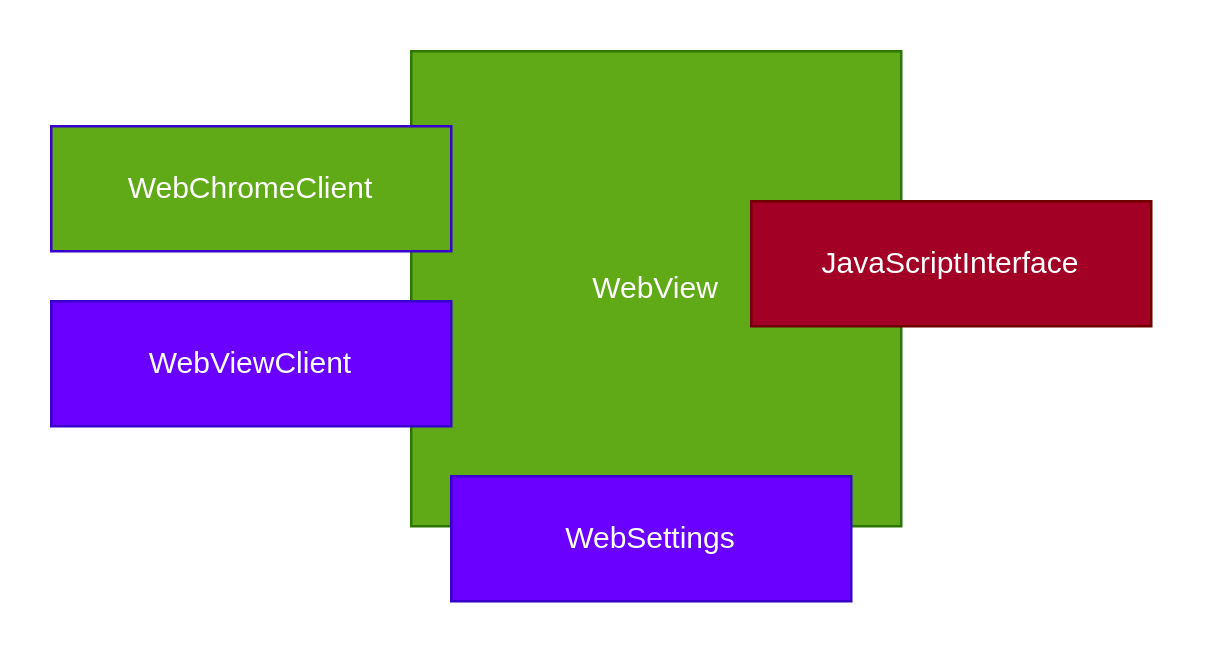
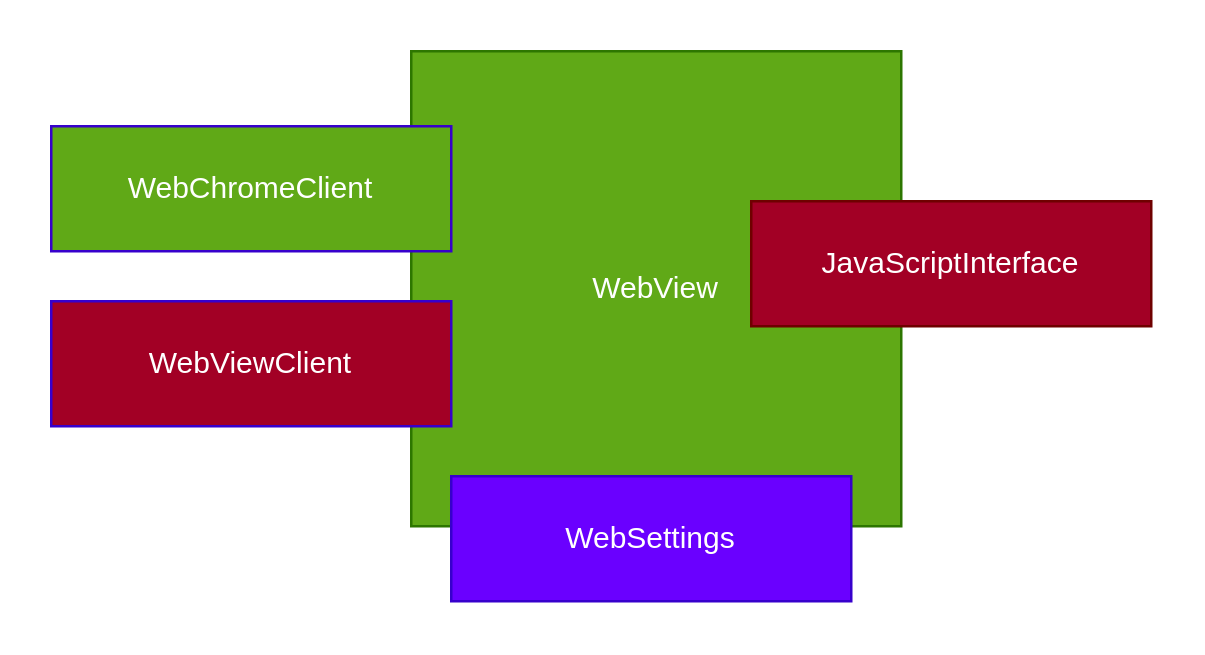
  <mxCell id="0" />
  <mxCell id="1" parent="0" />
  <mxCell id="2" value="WebView" style="whiteSpace=wrap;html=1;fillColor=#60a917;strokeColor=#2D7600;fontColor=#ffffff;" vertex="1" parent="1"><mxGeometry x="164" y="20" width="196" height="190" as="geometry" /></mxCell>
  <mxCell id="3" value="WebChromeClient" style="whiteSpace=wrap;html=1;fillColor=#60a917;strokeColor=#3700CC;fontColor=#ffffff;" vertex="1" parent="1"><mxGeometry x="20" y="50" width="160" height="50" as="geometry" /></mxCell>
- <mxCell id="4" value="WebViewClient" style="whiteSpace=wrap;html=1;fillColor=#6a00ff;strokeColor=#3700CC;fontColor=#ffffff;" vertex="1" parent="1"><mxGeometry x="20" y="120" width="160" height="50" as="geometry" /></mxCell>
+ <mxCell id="4" value="WebViewClient" style="whiteSpace=wrap;html=1;fillColor=#a20025;strokeColor=#3700CC;fontColor=#ffffff;" vertex="1" parent="1"><mxGeometry x="20" y="120" width="160" height="50" as="geometry" /></mxCell>
  <mxCell id="5" value="WebSettings" style="whiteSpace=wrap;html=1;fillColor=#6a00ff;strokeColor=#3700CC;fontColor=#ffffff;" vertex="1" parent="1"><mxGeometry x="180" y="190" width="160" height="50" as="geometry" /></mxCell>
  <mxCell id="6" value="JavaScriptInterface" style="whiteSpace=wrap;html=1;fillColor=#a20025;strokeColor=#6F0000;fontColor=#ffffff;" vertex="1" parent="1"><mxGeometry x="300" y="80" width="160" height="50" as="geometry" /></mxCell>
